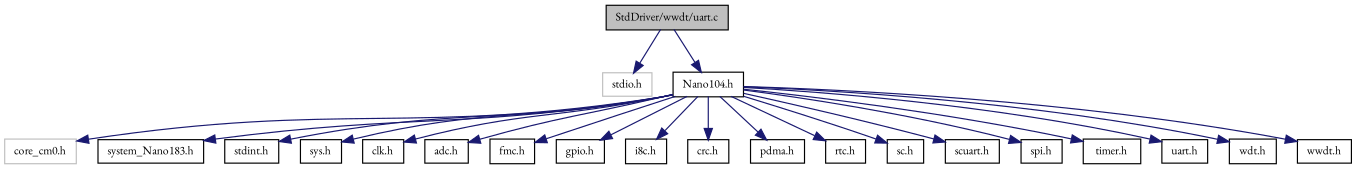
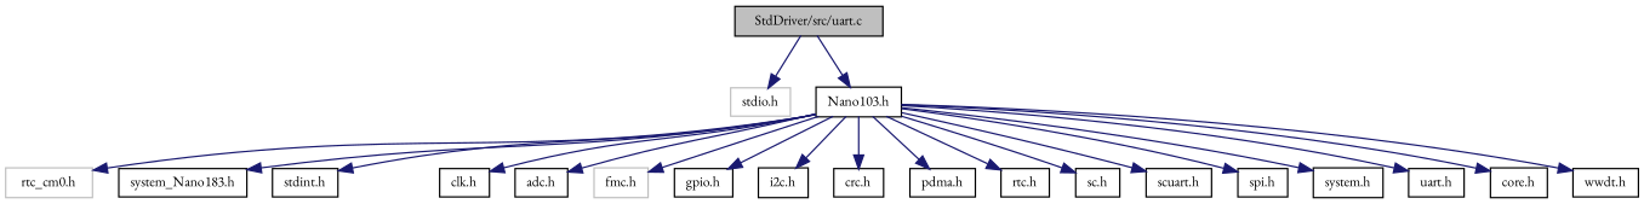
  digraph {
    fontname="EB Garamond"
    node [color=black fillcolor=white fontname="EB Garamond" fontsize=10 shape=record style=filled]
    edge [color=midnightblue fontname="EB Garamond" fontsize=10 labelfontname=Helvetica labelfontsize=10 style=solid]
-   n1 [fillcolor=grey75 fontcolor=black height=0.2 label="StdDriver/wwdt/uart.c" width=0.4]
+   n1 [fillcolor=grey75 fontcolor=black height=0.2 label="StdDriver/src/uart.c" width=0.4]
    n2 [color=grey75 height=0.2 label="stdio.h" width=0.4]
-   n3 [height=0.2 label="Nano104.h" width=0.4]
-   n4 [color=grey75 height=0.2 label="core_cm0.h" width=0.4]
+   n3 [height=0.2 label="Nano103.h" width=0.4]
+   n4 [color=grey75 height=0.2 label="rtc_cm0.h" width=0.4]
    n5 [height=0.2 label="system_Nano183.h" width=0.4]
    n6 [height=0.2 label="stdint.h" width=0.4]
-   n7 [height=0.2 label="sys.h" width=0.4]
    n8 [height=0.2 label="clk.h" width=0.4]
    n9 [height=0.2 label="adc.h" width=0.4]
-   n10 [height=0.2 label="fmc.h" width=0.4]
+   n10 [color=grey75 height=0.2 label="fmc.h" width=0.4]
    n11 [height=0.2 label="gpio.h" width=0.4]
-   n12 [height=0.2 label="i8c.h" width=0.4]
+   n12 [height=0.2 label="i2c.h" width=0.4]
    n13 [height=0.2 label="crc.h" width=0.4]
    n14 [height=0.2 label="pdma.h" width=0.4]
    n15 [height=0.2 label="rtc.h" width=0.4]
    n16 [height=0.2 label="sc.h" width=0.4]
    n17 [height=0.2 label="scuart.h" width=0.4]
    n18 [height=0.2 label="spi.h" width=0.4]
-   n19 [height=0.2 label="timer.h" width=0.4]
+   n19 [height=0.2 label="system.h" width=0.4]
    n20 [height=0.2 label="uart.h" width=0.4]
-   n21 [height=0.2 label="wdt.h" width=0.4]
+   n21 [height=0.2 label="core.h" width=0.4]
    n22 [height=0.2 label="wwdt.h" width=0.4]
    n1 -> n2
    n1 -> n3
    n3 -> n4
    n3 -> n5
    n3 -> n6
-   n3 -> n7
    n3 -> n8
    n3 -> n9
    n3 -> n10
    n3 -> n11
    n3 -> n12
    n3 -> n13
    n3 -> n14
    n3 -> n15
    n3 -> n16
    n3 -> n17
    n3 -> n18
    n3 -> n19
    n3 -> n20
    n3 -> n21
    n3 -> n22
  }
